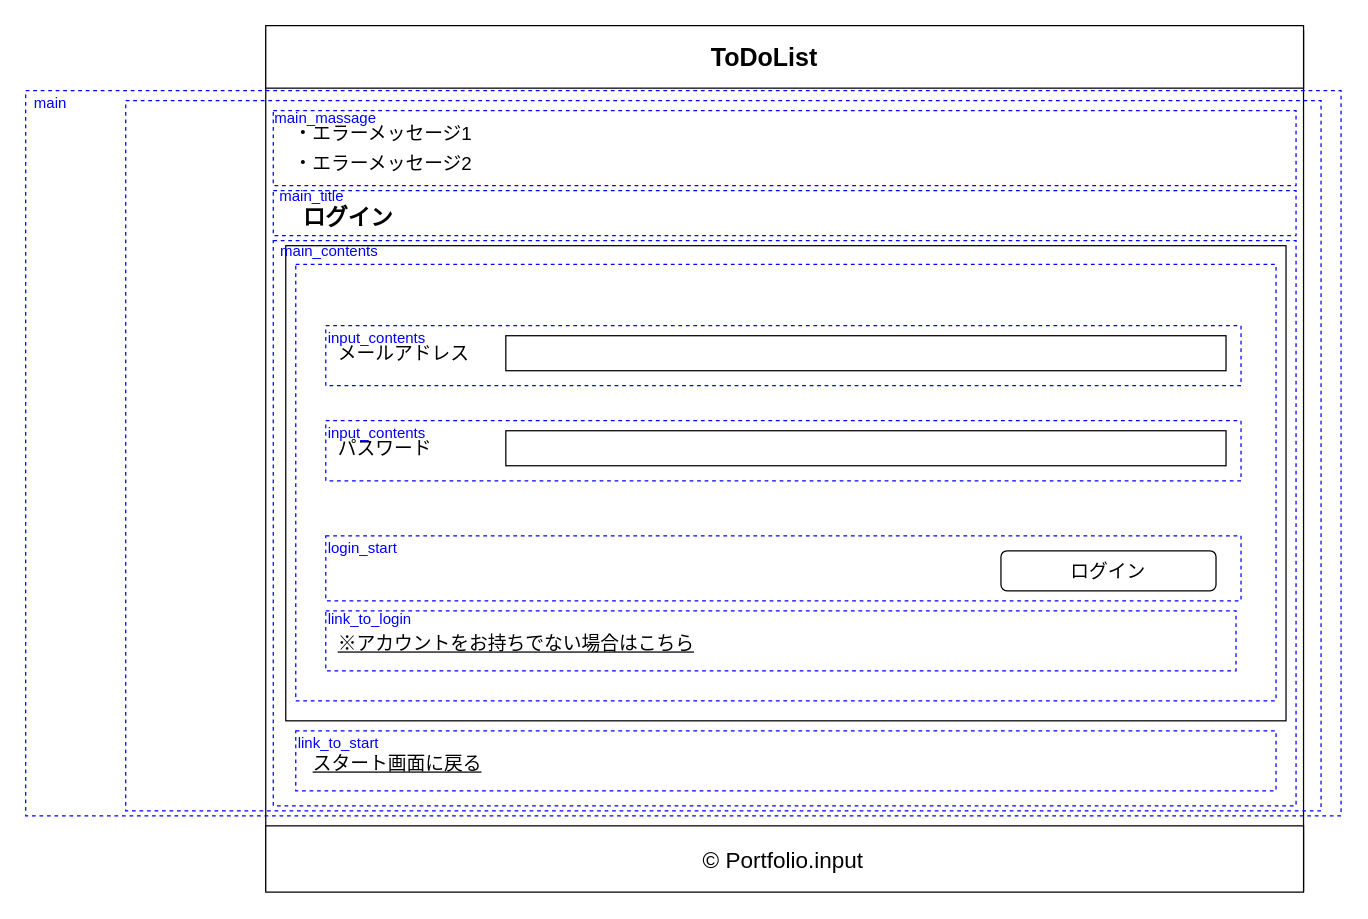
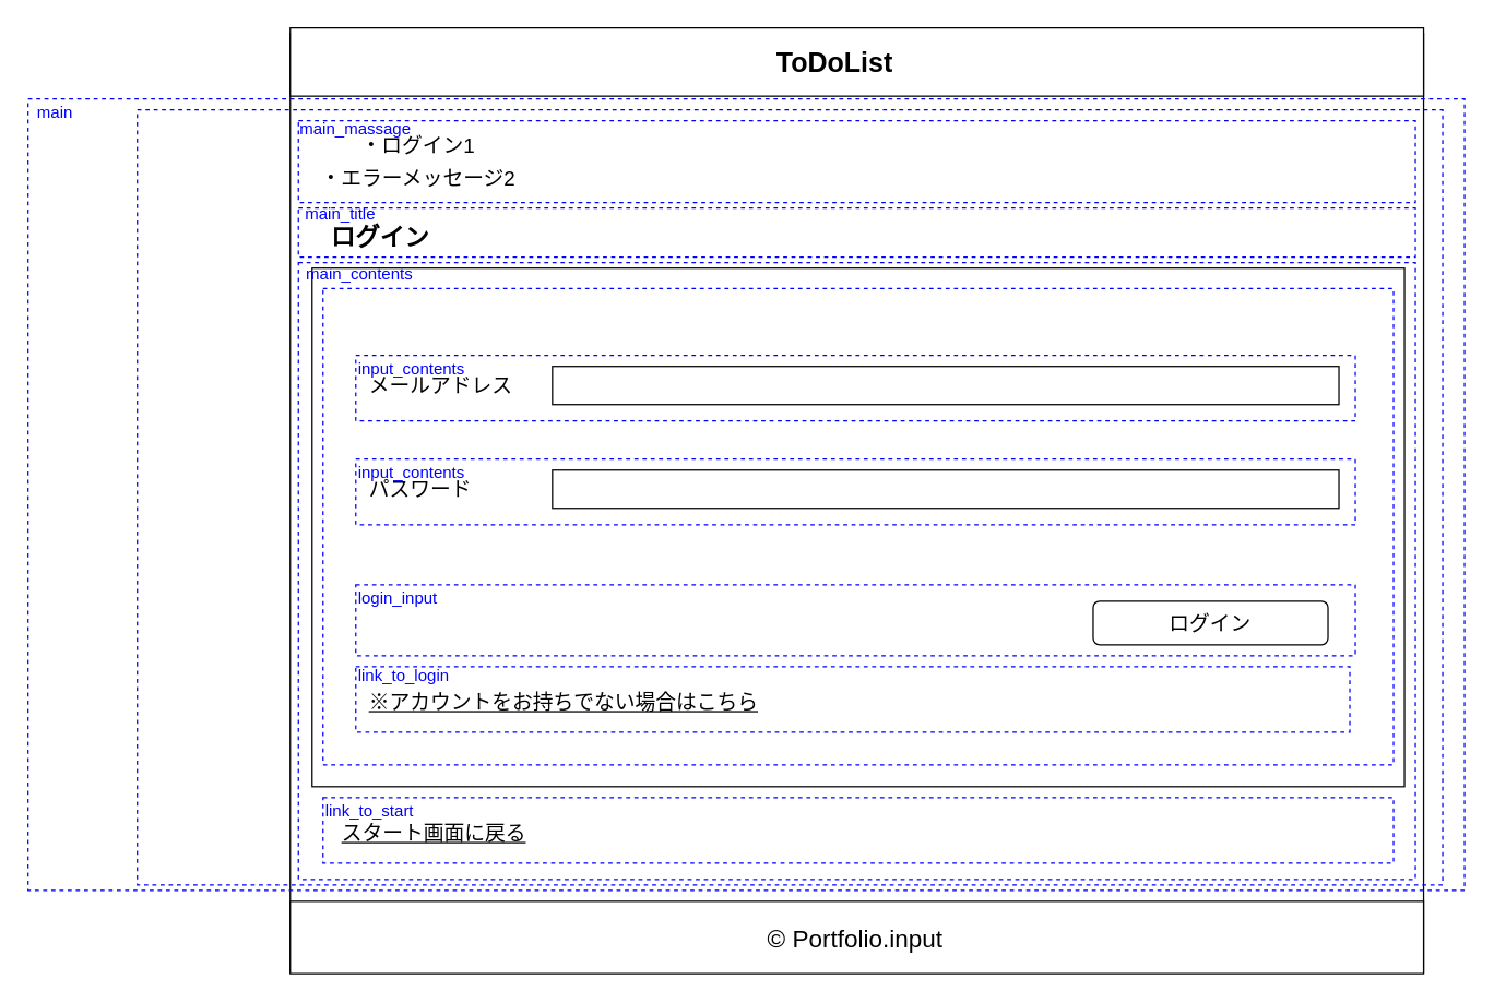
  <mxCell id="0" />
  <mxCell id="1" parent="0" />
  <mxCell id="2" value="" style="rounded=0;whiteSpace=wrap;html=1;" parent="1" vertex="1"><mxGeometry y="24" width="830" height="688" as="geometry" x="212" /></mxCell>
  <mxCell id="3" value="" style="rounded=0;whiteSpace=wrap;html=1;" parent="1" vertex="1"><mxGeometry y="20" width="830" height="50" as="geometry" x="212" /></mxCell>
  <mxCell id="4" value="&lt;b&gt;&lt;font style=&quot;font-size: 20px&quot;&gt;ToDoList&lt;/font&gt;&lt;/b&gt;" style="text;html=1;strokeColor=none;fillColor=none;align=center;verticalAlign=middle;whiteSpace=wrap;rounded=0;strokeWidth=4;" parent="1" vertex="1"><mxGeometry x="531" y="30" width="160" height="30" as="geometry" /></mxCell>
  <mxCell id="5" value="" style="rounded=0;whiteSpace=wrap;html=1;" parent="1" vertex="1"><mxGeometry y="660" width="830" height="53" as="geometry" x="212" /></mxCell>
  <mxCell id="6" value="&lt;font style=&quot;font-size: 18px&quot;&gt;© Portfolio.input&lt;/font&gt;" style="text;html=1;strokeColor=none;fillColor=none;align=center;verticalAlign=middle;whiteSpace=wrap;rounded=0;fontSize=20;" parent="1" vertex="1"><mxGeometry x="510" y="676.5" width="232" height="20" as="geometry" /></mxCell>
  <mxCell id="7" value="" style="rounded=0;whiteSpace=wrap;html=1;" parent="1" vertex="1"><mxGeometry x="228" y="196" width="800" height="380" as="geometry" /></mxCell>
  <mxCell id="8" value="&lt;span style=&quot;font-size: 18px&quot;&gt;&lt;b&gt;ログイン&lt;/b&gt;&lt;/span&gt;" style="text;html=1;strokeColor=none;fillColor=none;align=center;verticalAlign=middle;whiteSpace=wrap;rounded=0;fontSize=17;" parent="1" vertex="1"><mxGeometry x="228" y="164" width="100" height="20" as="geometry" /></mxCell>
  <mxCell id="9" value="メールアドレス" style="text;html=1;strokeColor=none;fillColor=none;align=left;verticalAlign=middle;whiteSpace=wrap;rounded=0;fontSize=15;" parent="1" vertex="1"><mxGeometry x="268" y="272" width="128" height="20" as="geometry" /></mxCell>
  <mxCell id="10" value="" style="rounded=0;whiteSpace=wrap;html=1;fontSize=15;" parent="1" vertex="1"><mxGeometry x="404" y="268" width="576" height="28" as="geometry" /></mxCell>
  <mxCell id="11" value="" style="rounded=0;whiteSpace=wrap;html=1;fontSize=15;" parent="1" vertex="1"><mxGeometry x="404" y="344" width="576" height="28" as="geometry" /></mxCell>
  <mxCell id="12" value="パスワード" style="text;html=1;strokeColor=none;fillColor=none;align=left;verticalAlign=middle;whiteSpace=wrap;rounded=0;fontSize=15;" parent="1" vertex="1"><mxGeometry x="268" y="348" width="128" height="20" as="geometry" /></mxCell>
  <mxCell id="13" value="ログイン" style="rounded=1;whiteSpace=wrap;html=1;fontSize=15;align=center;" parent="1" vertex="1"><mxGeometry x="800" y="440" width="172" height="32" as="geometry" /></mxCell>
- <mxCell id="14" value="・エラーメッセージ1" style="text;html=1;strokeColor=none;fillColor=none;align=center;verticalAlign=middle;whiteSpace=wrap;rounded=0;fontSize=15;" parent="1" vertex="1"><mxGeometry x="228" y="96" width="156" height="20" as="geometry" /></mxCell>
+ <mxCell id="14" value="・ログイン1" style="text;html=1;strokeColor=none;fillColor=none;align=center;verticalAlign=middle;whiteSpace=wrap;rounded=0;fontSize=15;" parent="1" vertex="1"><mxGeometry x="228" y="96" width="156" height="20" as="geometry" /></mxCell>
  <mxCell id="15" value="・エラーメッセージ2" style="text;html=1;strokeColor=none;fillColor=none;align=center;verticalAlign=middle;whiteSpace=wrap;rounded=0;fontSize=15;" parent="1" vertex="1"><mxGeometry x="228" y="120" width="156" height="20" as="geometry" /></mxCell>
  <mxCell id="16" value="※アカウントをお持ちでない場合はこちら" style="text;html=1;strokeColor=none;fillColor=none;align=left;verticalAlign=middle;whiteSpace=wrap;rounded=0;fontSize=15;fontStyle=4" parent="1" vertex="1"><mxGeometry x="268" y="504" width="376" height="20" as="geometry" /></mxCell>
  <mxCell id="17" value="" style="rounded=0;whiteSpace=wrap;html=1;fillColor=none;dashed=1;strokeColor=#0000FF;" parent="1" vertex="1"><mxGeometry x="20" y="72" width="1052" height="580" as="geometry" /></mxCell>
  <mxCell id="18" value="main" style="text;html=1;strokeColor=none;fillColor=none;align=center;verticalAlign=middle;whiteSpace=wrap;rounded=0;dashed=1;fontColor=#0000FF;" parent="1" vertex="1"><mxGeometry x="20" y="72" width="40" height="20" as="geometry" /></mxCell>
  <mxCell id="19" value="" style="rounded=0;whiteSpace=wrap;html=1;fillColor=none;dashed=1;strokeColor=#0000FF;" parent="1" vertex="1"><mxGeometry x="100" y="80" width="956" height="568" as="geometry" /></mxCell>
  <mxCell id="20" value="" style="rounded=0;whiteSpace=wrap;html=1;dashed=1;strokeColor=#0000FF;fillColor=none;fontColor=#0000FF;" parent="1" vertex="1"><mxGeometry x="218" y="88" width="818" height="60" as="geometry" /></mxCell>
  <mxCell id="21" value="main_massage" style="text;html=1;strokeColor=none;fillColor=none;align=center;verticalAlign=middle;whiteSpace=wrap;rounded=0;dashed=1;fontColor=#0000FF;" parent="1" vertex="1"><mxGeometry x="218" y="84" width="84" height="20" as="geometry" /></mxCell>
  <mxCell id="22" value="" style="rounded=0;whiteSpace=wrap;html=1;dashed=1;strokeColor=#0000FF;fillColor=none;fontColor=#0000FF;" parent="1" vertex="1"><mxGeometry x="218" y="152" width="818" height="36" as="geometry" /></mxCell>
  <mxCell id="23" value="main_title" style="text;html=1;strokeColor=none;fillColor=none;align=center;verticalAlign=middle;whiteSpace=wrap;rounded=0;dashed=1;fontColor=#0000FF;" parent="1" vertex="1"><mxGeometry x="218" y="147" width="62" height="20" as="geometry" /></mxCell>
  <mxCell id="24" value="" style="rounded=0;whiteSpace=wrap;html=1;dashed=1;strokeColor=#0000FF;fillColor=none;fontColor=#0000FF;" parent="1" vertex="1"><mxGeometry x="218" y="192" width="818" height="452" as="geometry" /></mxCell>
  <mxCell id="25" value="main_contents" style="text;html=1;strokeColor=none;fillColor=none;align=center;verticalAlign=middle;whiteSpace=wrap;rounded=0;dashed=1;fontColor=#0000FF;" parent="1" vertex="1"><mxGeometry x="219" y="191" width="88" height="20" as="geometry" /></mxCell>
  <mxCell id="26" value="" style="rounded=0;whiteSpace=wrap;html=1;dashed=1;strokeColor=#0000FF;fillColor=none;fontColor=#0000FF;" parent="1" vertex="1"><mxGeometry x="236" y="211" width="784" height="349" as="geometry" /></mxCell>
  <mxCell id="27" value="" style="rounded=0;whiteSpace=wrap;html=1;dashed=1;strokeColor=#0000FF;fillColor=none;fontColor=#0000FF;" parent="1" vertex="1"><mxGeometry x="260" y="428" width="732" height="52" as="geometry" /></mxCell>
  <mxCell id="28" value="" style="rounded=0;whiteSpace=wrap;html=1;dashed=1;strokeColor=#0000FF;fillColor=none;fontColor=#0000FF;" parent="1" vertex="1"><mxGeometry x="260" y="488" width="728" height="48" as="geometry" /></mxCell>
  <mxCell id="29" value="" style="rounded=0;whiteSpace=wrap;html=1;dashed=1;strokeColor=#0000FF;fillColor=none;fontColor=#0000FF;" parent="1" vertex="1"><mxGeometry x="260" y="260" width="732" height="48" as="geometry" /></mxCell>
  <mxCell id="30" value="" style="rounded=0;whiteSpace=wrap;html=1;dashed=1;strokeColor=#0000FF;fillColor=none;fontColor=#0000FF;" parent="1" vertex="1"><mxGeometry x="260" y="336" width="732" height="48" as="geometry" /></mxCell>
  <mxCell id="31" value="input_contents" style="text;html=1;strokeColor=none;fillColor=none;align=left;verticalAlign=middle;whiteSpace=wrap;rounded=0;dashed=1;fontColor=#0000FF;" parent="1" vertex="1"><mxGeometry x="260" y="260" width="88" height="20" as="geometry" /></mxCell>
  <mxCell id="32" value="input_contents" style="text;html=1;strokeColor=none;fillColor=none;align=left;verticalAlign=middle;whiteSpace=wrap;rounded=0;dashed=1;fontColor=#0000FF;" parent="1" vertex="1"><mxGeometry x="260" y="336" width="88" height="20" as="geometry" /></mxCell>
- <mxCell id="33" value="login_start" style="text;html=1;strokeColor=none;fillColor=none;align=left;verticalAlign=middle;whiteSpace=wrap;rounded=0;dashed=1;fontColor=#0000FF;" parent="1" vertex="1"><mxGeometry x="260" y="428" width="88" height="20" as="geometry" /></mxCell>
+ <mxCell id="33" value="login_input" style="text;html=1;strokeColor=none;fillColor=none;align=left;verticalAlign=middle;whiteSpace=wrap;rounded=0;dashed=1;fontColor=#0000FF;" parent="1" vertex="1"><mxGeometry x="260" y="428" width="88" height="20" as="geometry" /></mxCell>
  <mxCell id="34" value="link_to_login" style="text;html=1;strokeColor=none;fillColor=none;align=left;verticalAlign=middle;whiteSpace=wrap;rounded=0;dashed=1;fontColor=#0000FF;" parent="1" vertex="1"><mxGeometry x="260" y="485" width="88" height="20" as="geometry" /></mxCell>
  <mxCell id="35" value="" style="rounded=0;whiteSpace=wrap;html=1;dashed=1;strokeColor=#0000FF;fillColor=none;fontColor=#0000FF;" vertex="1" parent="1"><mxGeometry x="236" y="584" width="784" height="48" as="geometry" /></mxCell>
  <mxCell id="36" value="スタート画面に戻る" style="text;html=1;strokeColor=none;fillColor=none;align=left;verticalAlign=middle;whiteSpace=wrap;rounded=0;fontSize=15;fontStyle=4" vertex="1" parent="1"><mxGeometry x="248" y="600" width="376" height="20" as="geometry" /></mxCell>
  <mxCell id="37" value="link_to_start" style="text;html=1;strokeColor=none;fillColor=none;align=left;verticalAlign=middle;whiteSpace=wrap;rounded=0;dashed=1;fontColor=#0000FF;" vertex="1" parent="1"><mxGeometry x="236" y="584" width="88" height="20" as="geometry" /></mxCell>
